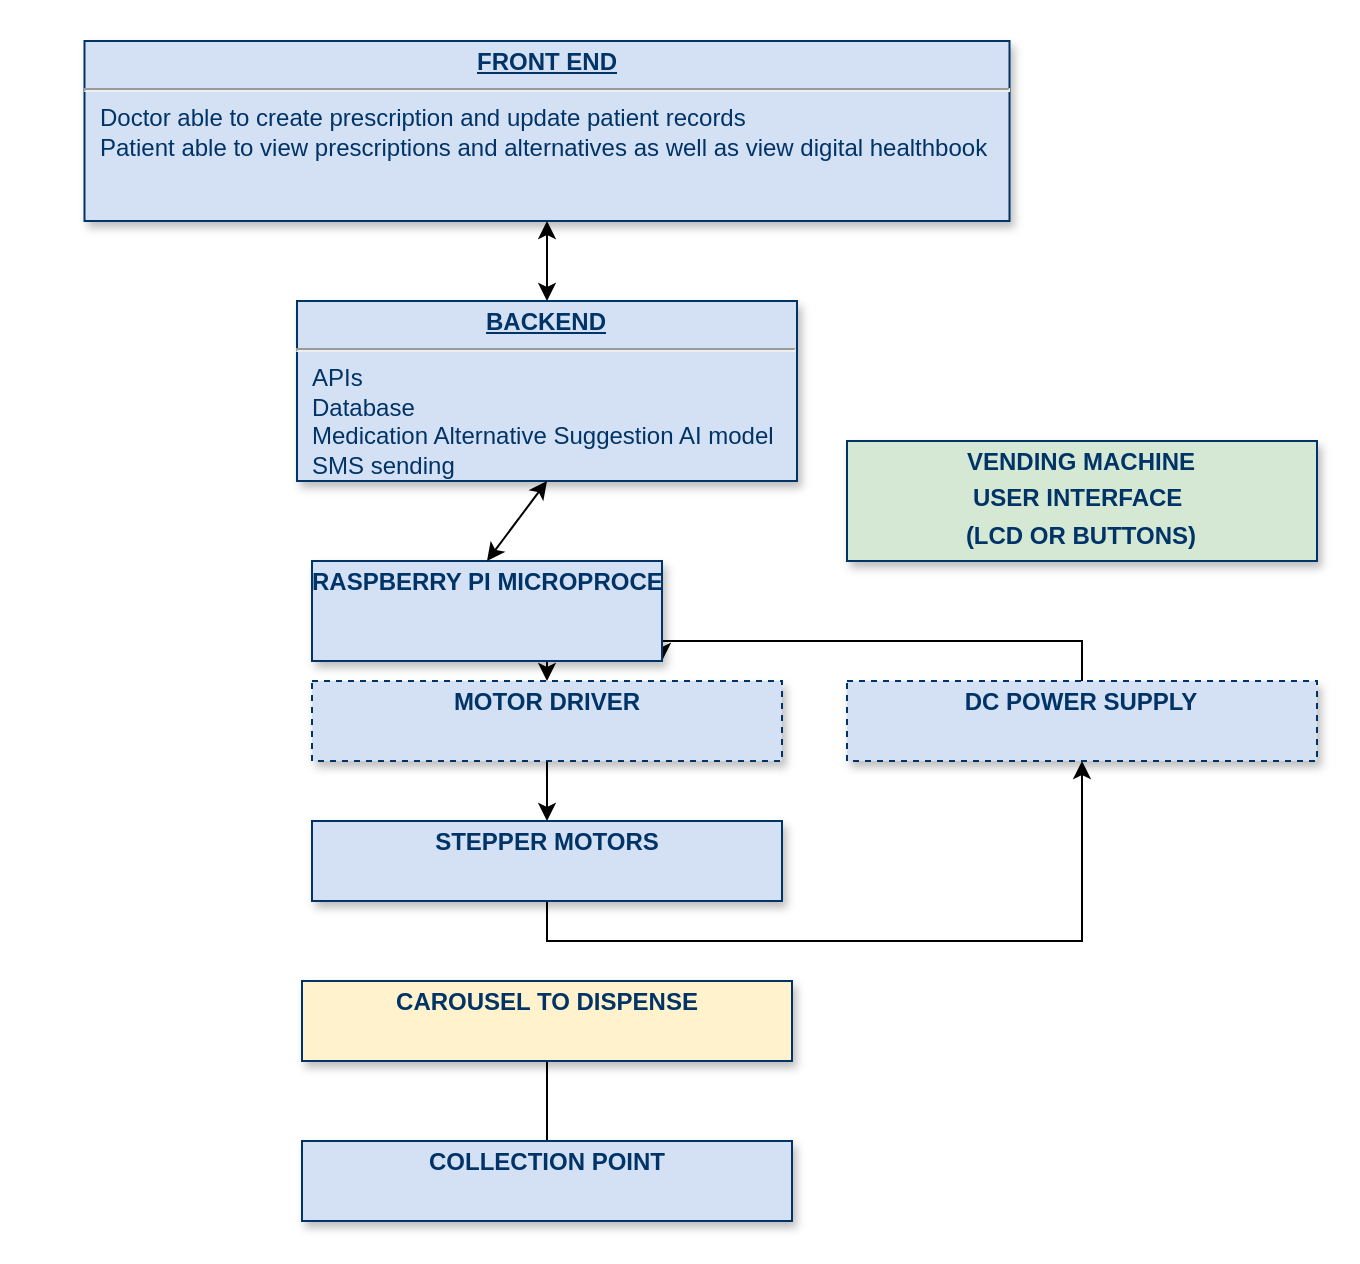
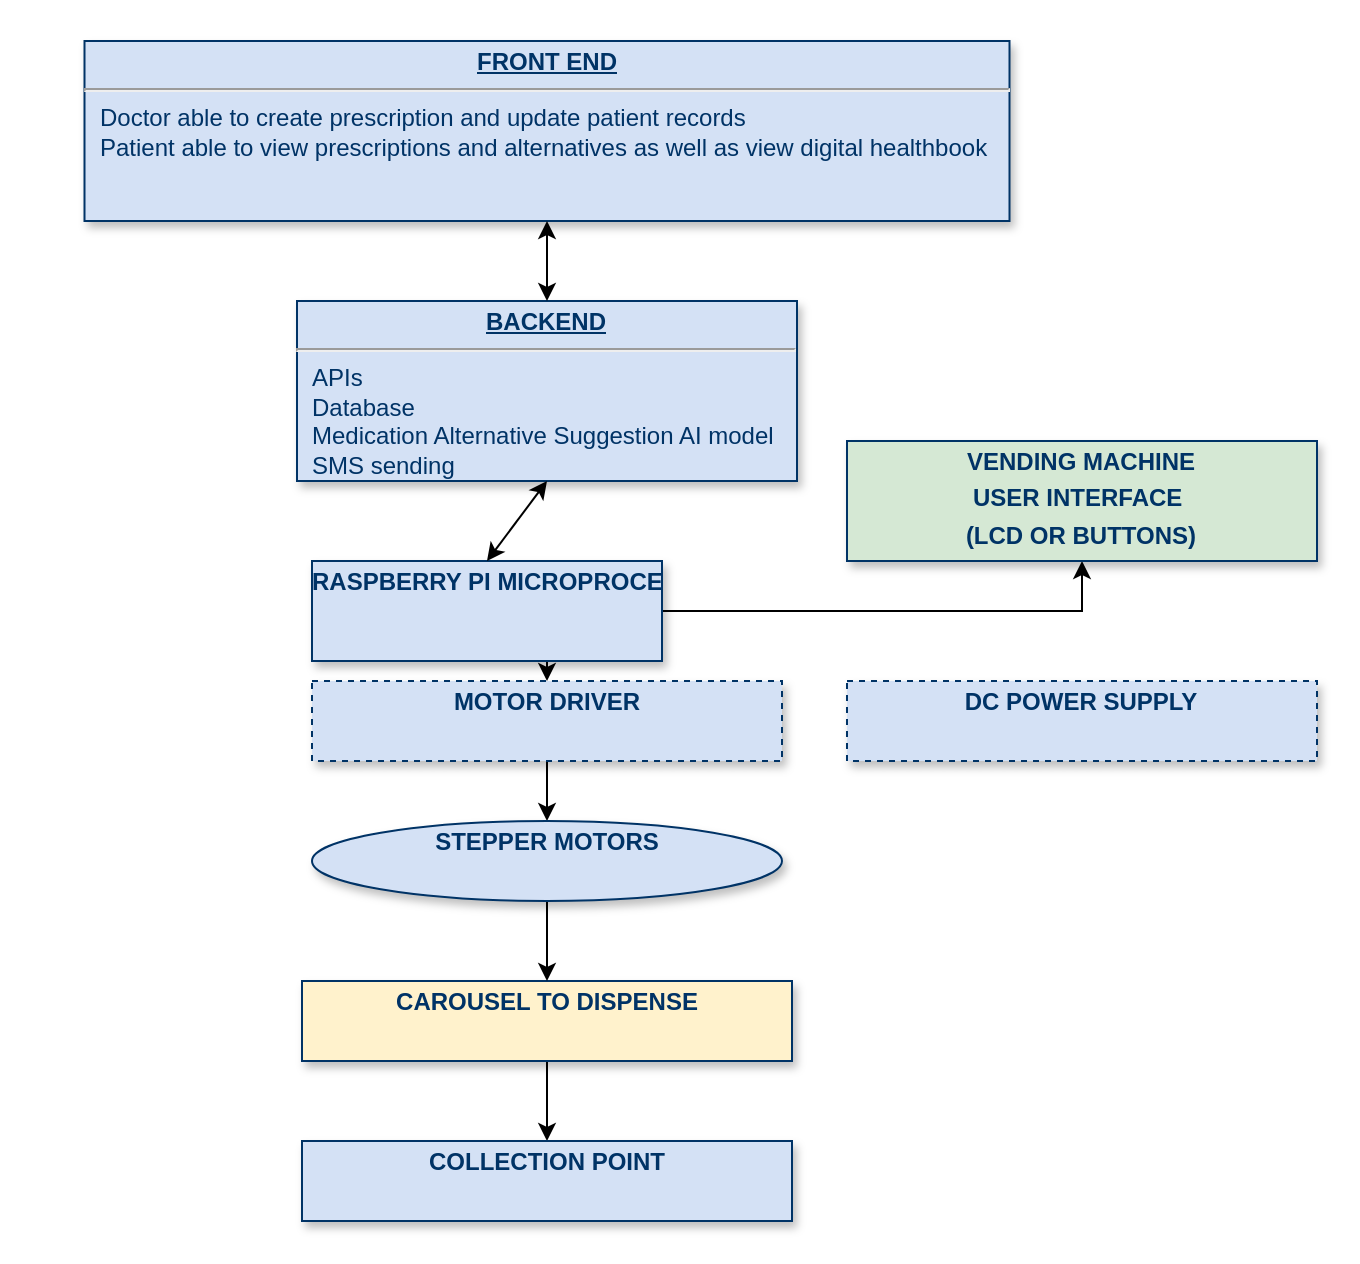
  <mxCell id="0" />
  <mxCell id="1" parent="0" />
  <mxCell id="2" value="&lt;p style=&quot;margin: 0px; margin-top: 4px; text-align: center; text-decoration: underline;&quot;&gt;&lt;b&gt;BACKEND&lt;/b&gt;&lt;/p&gt;&lt;hr&gt;&lt;p style=&quot;margin: 0px; margin-left: 8px;&quot;&gt;APIs&lt;/p&gt;&lt;p style=&quot;margin: 0px; margin-left: 8px;&quot;&gt;Database&lt;/p&gt;&lt;p style=&quot;margin: 0px; margin-left: 8px;&quot;&gt;Medication Alternative Suggestion AI model&lt;/p&gt;&lt;p style=&quot;margin: 0px; margin-left: 8px;&quot;&gt;SMS sending&lt;/p&gt;&lt;p style=&quot;margin: 0px; margin-left: 8px;&quot;&gt;&lt;br&gt;&lt;/p&gt;" style="verticalAlign=top;align=left;overflow=fill;fontSize=12;fontFamily=Helvetica;html=1;strokeColor=#003366;shadow=1;fillColor=#D4E1F5;fontColor=#003366" parent="1" vertex="1"><mxGeometry x="148" y="150" width="250" height="90" as="geometry" /></mxCell>
  <mxCell id="3" style="edgeStyle=orthogonalEdgeStyle;rounded=0;orthogonalLoop=1;jettySize=auto;html=1;exitX=0.5;exitY=1;exitDx=0;exitDy=0;entryX=0.5;entryY=0;entryDx=0;entryDy=0;" edge="1" parent="1" source="6" target="10"><mxGeometry relative="1" as="geometry"><mxPoint x="267.571" y="10" as="targetPoint" /></mxGeometry></mxCell>
- <mxCell id="5" style="edgeStyle=orthogonalEdgeStyle;rounded=0;orthogonalLoop=1;jettySize=auto;html=1;exitX=0.5;exitY=0;exitDx=0;exitDy=0;entryX=1;entryY=1;entryDx=0;entryDy=0;" edge="1" parent="1" source="20" target="6"><mxGeometry relative="1" as="geometry"><Array as="points"><mxPoint x="541" y="320" /></Array></mxGeometry></mxCell>
+ <mxCell id="4" style="edgeStyle=orthogonalEdgeStyle;rounded=0;orthogonalLoop=1;jettySize=auto;html=1;exitX=1;exitY=0.5;exitDx=0;exitDy=0;entryX=0.5;entryY=1;entryDx=0;entryDy=0;" edge="1" parent="1" source="6" target="14"><mxGeometry relative="1" as="geometry" /></mxCell>
  <mxCell id="6" value="&lt;p style=&quot;margin: 4px 0px 0px; text-align: center;&quot;&gt;&lt;b&gt;RASPBERRY PI MICROPROCESSOR&lt;/b&gt;&lt;/p&gt;" style="verticalAlign=top;align=left;overflow=fill;fontSize=12;fontFamily=Helvetica;html=1;strokeColor=#003366;shadow=1;fillColor=#D4E1F5;fontColor=#003366" vertex="1" parent="1"><mxGeometry x="155.5" y="280" width="175" height="50" as="geometry" /></mxCell>
- <mxCell id="7" style="edgeStyle=orthogonalEdgeStyle;rounded=0;orthogonalLoop=1;jettySize=auto;html=1;exitX=0.5;exitY=1;exitDx=0;exitDy=0;entryX=0.5;entryY=0;entryDx=0;entryDy=0;endArrow=none;" edge="1" parent="1" source="8" target="13"><mxGeometry relative="1" as="geometry" /></mxCell>
+ <mxCell id="7" style="edgeStyle=orthogonalEdgeStyle;rounded=0;orthogonalLoop=1;jettySize=auto;html=1;exitX=0.5;exitY=1;exitDx=0;exitDy=0;entryX=0.5;entryY=0;entryDx=0;entryDy=0;" edge="1" parent="1" source="8" target="13"><mxGeometry relative="1" as="geometry" /></mxCell>
  <mxCell id="8" value="&lt;p style=&quot;margin: 4px 0px 0px; text-align: center;&quot;&gt;&lt;b style=&quot;&quot;&gt;CAROUSEL TO DISPENSE&lt;/b&gt;&lt;/p&gt;" style="verticalAlign=top;align=left;overflow=fill;fontSize=12;fontFamily=Helvetica;html=1;strokeColor=#003366;shadow=1;fillColor=#fff2cc;fontColor=#003366;" vertex="1" parent="1"><mxGeometry x="150.5" y="490" width="245" height="40" as="geometry" /></mxCell>
  <mxCell id="9" style="edgeStyle=orthogonalEdgeStyle;rounded=0;orthogonalLoop=1;jettySize=auto;html=1;exitX=0.5;exitY=1;exitDx=0;exitDy=0;entryX=0.5;entryY=0;entryDx=0;entryDy=0;" edge="1" parent="1" source="10" target="12"><mxGeometry relative="1" as="geometry" /></mxCell>
  <mxCell id="10" value="&lt;p style=&quot;margin: 4px 0px 0px; text-align: center;&quot;&gt;&lt;b&gt;MOTOR DRIVER&lt;/b&gt;&lt;/p&gt;" style="verticalAlign=top;align=left;overflow=fill;fontSize=12;fontFamily=Helvetica;html=1;strokeColor=#003366;shadow=1;fillColor=#D4E1F5;fontColor=#003366;dashed=1;" vertex="1" parent="1"><mxGeometry x="155.5" y="340" width="235" height="40" as="geometry" /></mxCell>
- <mxCell id="11" style="edgeStyle=orthogonalEdgeStyle;rounded=0;orthogonalLoop=1;jettySize=auto;html=1;exitX=0.5;exitY=1;exitDx=0;exitDy=0;" edge="1" parent="1" source="12" target="20"><mxGeometry relative="1" as="geometry"><mxPoint x="273" y="480" as="targetPoint" /></mxGeometry></mxCell>
- <mxCell id="12" value="&lt;p style=&quot;margin: 4px 0px 0px; text-align: center;&quot;&gt;&lt;b&gt;STEPPER MOTORS&lt;/b&gt;&lt;/p&gt;" style="verticalAlign=top;align=left;overflow=fill;fontSize=12;fontFamily=Helvetica;html=1;strokeColor=#003366;shadow=1;fillColor=#D4E1F5;fontColor=#003366" vertex="1" parent="1"><mxGeometry x="155.5" y="410" width="235" height="40" as="geometry" /></mxCell>
+ <mxCell id="11" style="edgeStyle=orthogonalEdgeStyle;rounded=0;orthogonalLoop=1;jettySize=auto;html=1;exitX=0.5;exitY=1;exitDx=0;exitDy=0;entryX=0.5;entryY=0;entryDx=0;entryDy=0;" edge="1" parent="1" source="12" target="8"><mxGeometry relative="1" as="geometry"><mxPoint x="273" y="480" as="targetPoint" /></mxGeometry></mxCell>
+ <mxCell id="12" value="&lt;p style=&quot;margin: 4px 0px 0px; text-align: center;&quot;&gt;&lt;b&gt;STEPPER MOTORS&lt;/b&gt;&lt;/p&gt;" style="ellipse;verticalAlign=top;align=left;overflow=fill;fontSize=12;fontFamily=Helvetica;html=1;strokeColor=#003366;shadow=1;fillColor=#D4E1F5;fontColor=#003366;" vertex="1" parent="1"><mxGeometry x="155.5" y="410" width="235" height="40" as="geometry" /></mxCell>
  <mxCell id="13" value="&lt;p style=&quot;margin: 4px 0px 0px; text-align: center;&quot;&gt;&lt;b style=&quot;&quot;&gt;COLLECTION POINT&lt;/b&gt;&lt;/p&gt;" style="verticalAlign=top;align=left;overflow=fill;fontSize=12;fontFamily=Helvetica;html=1;strokeColor=#003366;shadow=1;fillColor=#D4E1F5;fontColor=#003366" vertex="1" parent="1"><mxGeometry x="150.5" y="570" width="245" height="40" as="geometry" /></mxCell>
  <mxCell id="14" value="&lt;p style=&quot;margin: 4px 0px 0px; text-align: center;&quot;&gt;&lt;b&gt;VENDING MACHINE&lt;/b&gt;&lt;/p&gt;&lt;p style=&quot;margin: 4px 0px 0px; text-align: center;&quot;&gt;&lt;b&gt;USER INTERFACE&amp;nbsp;&lt;/b&gt;&lt;/p&gt;&lt;p style=&quot;margin: 4px 0px 0px; text-align: center;&quot;&gt;&lt;b&gt;(LCD OR BUTTONS)&lt;/b&gt;&lt;/p&gt;" style="verticalAlign=top;align=left;overflow=fill;fontSize=12;fontFamily=Helvetica;html=1;strokeColor=#003366;shadow=1;fillColor=#d5e8d4;fontColor=#003366;" vertex="1" parent="1"><mxGeometry x="423" y="220" width="235" height="60" as="geometry" /></mxCell>
  <mxCell id="15" value="&lt;p style=&quot;margin: 0px; margin-top: 4px; text-align: center; text-decoration: underline;&quot;&gt;&lt;b&gt;FRONT END&lt;/b&gt;&lt;/p&gt;&lt;hr&gt;&lt;p style=&quot;margin: 0px; margin-left: 8px;&quot;&gt;Doctor able to create prescription and update patient records&lt;/p&gt;&lt;p style=&quot;margin: 0px; margin-left: 8px;&quot;&gt;Patient able to view prescriptions and alternatives as well as view digital healthbook&lt;/p&gt;" style="verticalAlign=top;align=left;overflow=fill;fontSize=12;fontFamily=Helvetica;html=1;strokeColor=#003366;shadow=1;fillColor=#D4E1F5;fontColor=#003366" vertex="1" parent="1"><mxGeometry x="41.75" y="20" width="462.5" height="90" as="geometry" /></mxCell>
  <mxCell id="16" value="" style="endArrow=classic;startArrow=classic;html=1;rounded=0;entryX=0.5;entryY=1;entryDx=0;entryDy=0;exitX=0.5;exitY=0;exitDx=0;exitDy=0;" edge="1" parent="1" source="2" target="15"><mxGeometry width="50" height="50" relative="1" as="geometry"><mxPoint x="273" y="110" as="sourcePoint" /><mxPoint x="273" y="50" as="targetPoint" /></mxGeometry></mxCell>
  <mxCell id="17" style="edgeStyle=orthogonalEdgeStyle;rounded=0;orthogonalLoop=1;jettySize=auto;html=1;exitX=0.5;exitY=1;exitDx=0;exitDy=0;entryX=0.5;entryY=0;entryDx=0;entryDy=0;" edge="1" parent="1"><mxGeometry relative="1" as="geometry"><mxPoint x="20.5" y="480" as="targetPoint" /></mxGeometry></mxCell>
  <mxCell id="18" style="edgeStyle=orthogonalEdgeStyle;rounded=0;orthogonalLoop=1;jettySize=auto;html=1;exitX=0.5;exitY=1;exitDx=0;exitDy=0;entryX=0.5;entryY=0;entryDx=0;entryDy=0;" edge="1" parent="1"><mxGeometry relative="1" as="geometry"><mxPoint x="20.5" y="540" as="targetPoint" /></mxGeometry></mxCell>
  <mxCell id="19" style="edgeStyle=orthogonalEdgeStyle;rounded=0;orthogonalLoop=1;jettySize=auto;html=1;exitX=0.5;exitY=1;exitDx=0;exitDy=0;entryX=0.5;entryY=0;entryDx=0;entryDy=0;" edge="1" parent="1"><mxGeometry relative="1" as="geometry"><mxPoint x="20.5" y="410" as="targetPoint" /></mxGeometry></mxCell>
  <mxCell id="20" value="&lt;p style=&quot;margin: 4px 0px 0px; text-align: center;&quot;&gt;&lt;b&gt;DC POWER SUPPLY&lt;/b&gt;&lt;/p&gt;" style="verticalAlign=top;align=left;overflow=fill;fontSize=12;fontFamily=Helvetica;html=1;strokeColor=#003366;shadow=1;fillColor=#D4E1F5;fontColor=#003366;dashed=1;" vertex="1" parent="1"><mxGeometry x="423" y="340" width="235" height="40" as="geometry" /></mxCell>
  <mxCell id="21" value="" style="endArrow=classic;startArrow=classic;html=1;rounded=0;entryX=0.5;entryY=1;entryDx=0;entryDy=0;exitX=0.5;exitY=0;exitDx=0;exitDy=0;" edge="1" parent="1" source="6" target="2"><mxGeometry width="50" height="50" relative="1" as="geometry"><mxPoint x="659.5" y="470" as="sourcePoint" /><mxPoint x="273" y="250" as="targetPoint" /><Array as="points" /></mxGeometry></mxCell>
